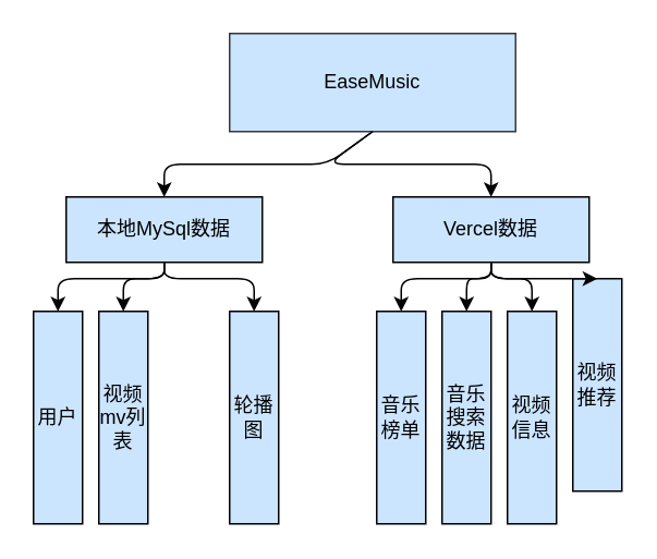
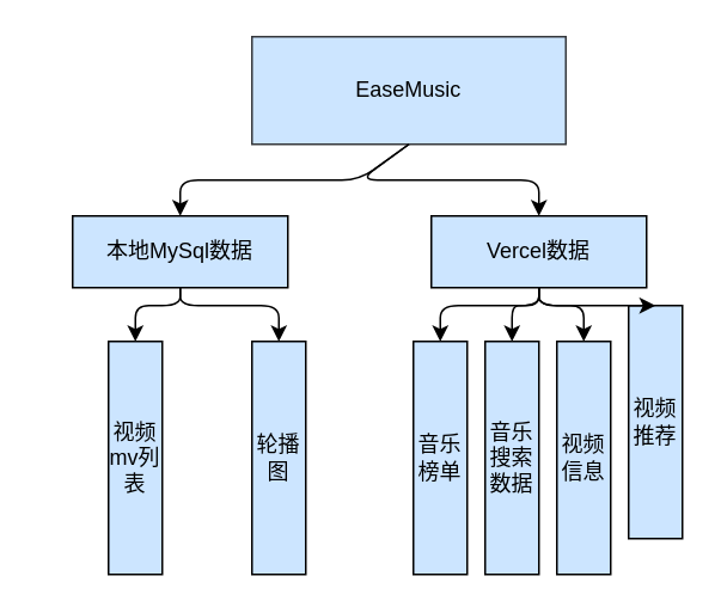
  <mxCell id="0" />
  <mxCell id="1" parent="0" />
  <mxCell id="2" value="EaseMusic" style="rounded=0;whiteSpace=wrap;html=1;fillColor=#cce5ff;strokeColor=#36393d;fontColor=#000000;" vertex="1" parent="1"><mxGeometry x="140" y="20" width="175" height="60" as="geometry" /></mxCell>
  <mxCell id="3" value="&lt;font color=&quot;#000000&quot;&gt;本地MySql数据&lt;/font&gt;" style="rounded=0;whiteSpace=wrap;html=1;fillColor=#CCE5FF;" vertex="1" parent="1"><mxGeometry x="40" y="120" width="120" height="40" as="geometry" /></mxCell>
  <mxCell id="4" value="&lt;font color=&quot;#000000&quot;&gt;Vercel数据&lt;/font&gt;" style="rounded=0;whiteSpace=wrap;html=1;fillColor=#CCE5FF;" vertex="1" parent="1"><mxGeometry x="240" y="120" width="120" height="40" as="geometry" /></mxCell>
  <mxCell id="5" value="" style="endArrow=classic;html=1;fontColor=#000000;exitX=0.5;exitY=1;exitDx=0;exitDy=0;entryX=0.5;entryY=0;entryDx=0;entryDy=0;strokeColor=#000000;" edge="1" parent="1" source="2" target="3"><mxGeometry width="50" height="50" relative="1" as="geometry"><mxPoint x="190" y="210" as="sourcePoint" /><mxPoint x="240" y="160" as="targetPoint" /><Array as="points"><mxPoint x="200" y="100" /><mxPoint x="100" y="100" /></Array></mxGeometry></mxCell>
  <mxCell id="6" value="" style="endArrow=classic;html=1;fontColor=#000000;strokeColor=#000000;exitX=0.5;exitY=1;exitDx=0;exitDy=0;entryX=0.5;entryY=0;entryDx=0;entryDy=0;" edge="1" parent="1" source="2" target="4"><mxGeometry width="50" height="50" relative="1" as="geometry"><mxPoint x="200" y="90" as="sourcePoint" /><mxPoint x="240" y="160" as="targetPoint" /><Array as="points"><mxPoint x="200" y="100" /><mxPoint x="300" y="100" /></Array></mxGeometry></mxCell>
- <mxCell id="7" value="用户" style="rounded=0;whiteSpace=wrap;html=1;fontColor=#000000;fillColor=#CCE5FF;" vertex="1" parent="1"><mxGeometry x="20" y="190" width="30" height="130" as="geometry" /></mxCell>
  <mxCell id="8" value="视频mv列表" style="rounded=0;whiteSpace=wrap;html=1;fontColor=#000000;fillColor=#CCE5FF;" vertex="1" parent="1"><mxGeometry x="60" y="190" width="30" height="130" as="geometry" /></mxCell>
  <mxCell id="9" value="轮播图" style="rounded=0;whiteSpace=wrap;html=1;fontColor=#000000;fillColor=#CCE5FF;" vertex="1" parent="1"><mxGeometry x="140" y="190" width="30" height="130" as="geometry" /></mxCell>
- <mxCell id="10" value="" style="endArrow=classic;html=1;fontColor=#000000;strokeColor=#000000;exitX=0.5;exitY=1;exitDx=0;exitDy=0;entryX=0.5;entryY=0;entryDx=0;entryDy=0;" edge="1" parent="1" source="3" target="7"><mxGeometry width="50" height="50" relative="1" as="geometry"><mxPoint x="190" y="230" as="sourcePoint" /><mxPoint x="240" y="180" as="targetPoint" /><Array as="points"><mxPoint x="100" y="170" /><mxPoint x="35" y="170" /></Array></mxGeometry></mxCell>
  <mxCell id="11" value="" style="endArrow=classic;html=1;fontColor=#000000;strokeColor=#000000;entryX=0.5;entryY=0;entryDx=0;entryDy=0;" edge="1" parent="1" target="8"><mxGeometry width="50" height="50" relative="1" as="geometry"><mxPoint x="100" y="160" as="sourcePoint" /><mxPoint x="240" y="180" as="targetPoint" /><Array as="points"><mxPoint x="100" y="170" /><mxPoint x="75" y="170" /></Array></mxGeometry></mxCell>
  <mxCell id="12" value="" style="endArrow=classic;html=1;fontColor=#000000;strokeColor=#000000;entryX=0.5;entryY=0;entryDx=0;entryDy=0;" edge="1" parent="1" target="9"><mxGeometry width="50" height="50" relative="1" as="geometry"><mxPoint x="100" y="160" as="sourcePoint" /><mxPoint x="240" y="180" as="targetPoint" /><Array as="points"><mxPoint x="100" y="170" /><mxPoint x="155" y="170" /></Array></mxGeometry></mxCell>
  <mxCell id="13" value="音乐搜索数据" style="rounded=0;whiteSpace=wrap;html=1;fontColor=#000000;fillColor=#CCE5FF;" vertex="1" parent="1"><mxGeometry x="270" y="190" width="30" height="130" as="geometry" /></mxCell>
  <mxCell id="14" value="音乐榜单" style="rounded=0;whiteSpace=wrap;html=1;fontColor=#000000;fillColor=#CCE5FF;" vertex="1" parent="1"><mxGeometry x="230" y="190" width="30" height="130" as="geometry" /></mxCell>
  <mxCell id="15" value="视频信息" style="rounded=0;whiteSpace=wrap;html=1;fontColor=#000000;fillColor=#CCE5FF;" vertex="1" parent="1"><mxGeometry x="310" y="190" width="30" height="130" as="geometry" /></mxCell>
  <mxCell id="16" value="视频推荐" style="rounded=0;whiteSpace=wrap;html=1;fontColor=#000000;fillColor=#CCE5FF;" vertex="1" parent="1"><mxGeometry x="350" y="170" width="30" height="130" as="geometry" /></mxCell>
  <mxCell id="17" value="" style="endArrow=classic;html=1;fontColor=#000000;strokeColor=#000000;exitX=0.5;exitY=1;exitDx=0;exitDy=0;entryX=0.5;entryY=0;entryDx=0;entryDy=0;" edge="1" parent="1" source="4" target="14"><mxGeometry width="50" height="50" relative="1" as="geometry"><mxPoint x="200" y="200" as="sourcePoint" /><mxPoint x="250" y="150" as="targetPoint" /><Array as="points"><mxPoint x="300" y="170" /><mxPoint x="245" y="170" /></Array></mxGeometry></mxCell>
  <mxCell id="18" value="" style="endArrow=classic;html=1;fontColor=#000000;strokeColor=#000000;entryX=0.5;entryY=0;entryDx=0;entryDy=0;" edge="1" parent="1" target="13"><mxGeometry width="50" height="50" relative="1" as="geometry"><mxPoint x="300" y="160" as="sourcePoint" /><mxPoint x="250" y="150" as="targetPoint" /><Array as="points"><mxPoint x="300" y="170" /><mxPoint x="285" y="170" /></Array></mxGeometry></mxCell>
  <mxCell id="19" value="" style="endArrow=classic;html=1;fontColor=#000000;strokeColor=#000000;exitX=0.5;exitY=1;exitDx=0;exitDy=0;entryX=0.5;entryY=0;entryDx=0;entryDy=0;" edge="1" parent="1" source="4" target="15"><mxGeometry width="50" height="50" relative="1" as="geometry"><mxPoint x="200" y="200" as="sourcePoint" /><mxPoint x="250" y="150" as="targetPoint" /><Array as="points"><mxPoint x="300" y="170" /><mxPoint x="325" y="170" /></Array></mxGeometry></mxCell>
  <mxCell id="20" value="" style="endArrow=classic;html=1;fontColor=#000000;strokeColor=#000000;exitX=0.5;exitY=1;exitDx=0;exitDy=0;entryX=0.5;entryY=0;entryDx=0;entryDy=0;" edge="1" parent="1" source="4" target="16"><mxGeometry width="50" height="50" relative="1" as="geometry"><mxPoint x="200" y="200" as="sourcePoint" /><mxPoint x="250" y="150" as="targetPoint" /><Array as="points"><mxPoint x="300" y="170" /><mxPoint x="365" y="170" /></Array></mxGeometry></mxCell>
